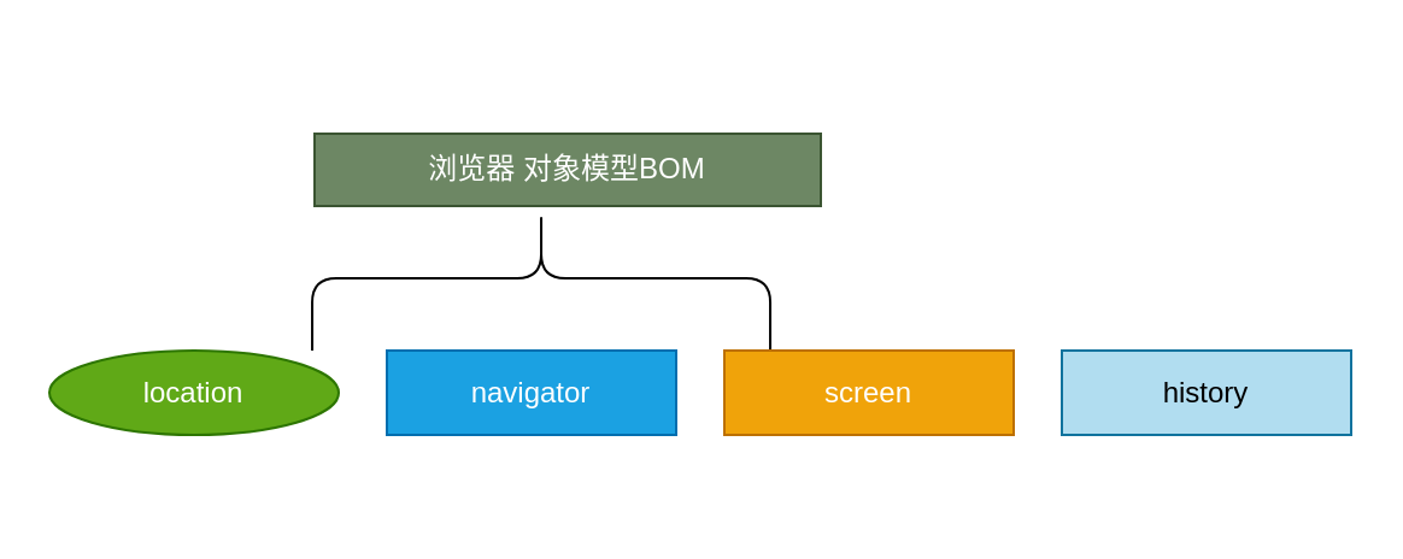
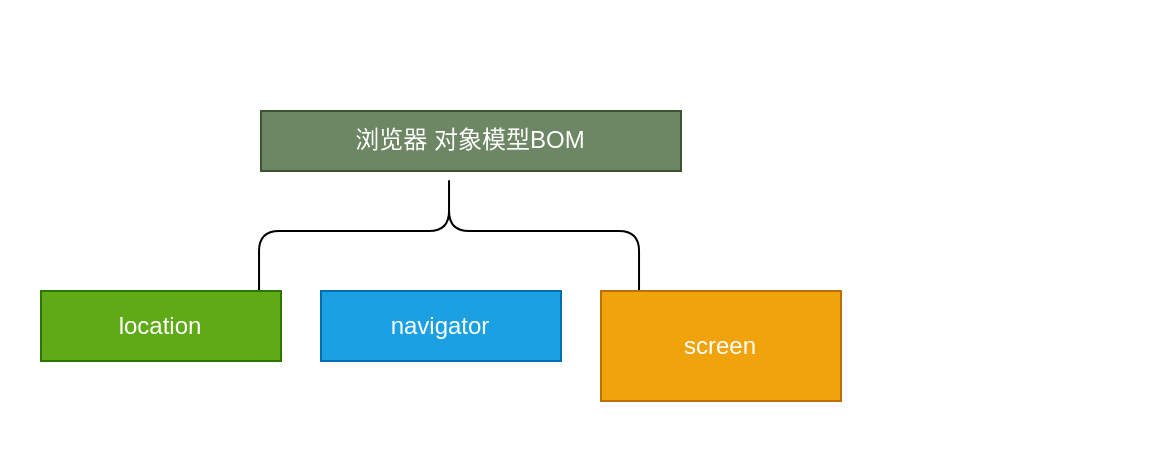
  <mxCell id="0" />
  <mxCell id="1" parent="0" />
  <mxCell id="2" value="浏览器 对象模型BOM" style="rounded=0;whiteSpace=wrap;html=1;fillColor=#6d8764;strokeColor=#3A5431;fontColor=#ffffff;" parent="1" vertex="1"><mxGeometry x="130" y="55" width="210" height="30" as="geometry" /></mxCell>
  <mxCell id="3" value="" style="shape=curlyBracket;whiteSpace=wrap;html=1;rounded=1;rotation=90;" parent="1" vertex="1"><mxGeometry x="194" y="20" width="60.04" height="190" as="geometry" /></mxCell>
- <mxCell id="4" value="location" style="ellipse;whiteSpace=wrap;html=1;fillColor=#60a917;strokeColor=#2D7600;fontColor=#ffffff;" parent="1" vertex="1"><mxGeometry x="20" y="145" width="120" height="35" as="geometry" /></mxCell>
+ <mxCell id="4" value="location" style="rounded=0;whiteSpace=wrap;html=1;fillColor=#60a917;strokeColor=#2D7600;fontColor=#ffffff;" parent="1" vertex="1"><mxGeometry x="20" y="145" width="120" height="35" as="geometry" /></mxCell>
  <mxCell id="5" value="navigator" style="rounded=0;whiteSpace=wrap;html=1;fillColor=#1ba1e2;strokeColor=#006EAF;fontColor=#ffffff;" parent="1" vertex="1"><mxGeometry x="160" y="145" width="120" height="35" as="geometry" /></mxCell>
- <mxCell id="6" value="screen" style="rounded=0;whiteSpace=wrap;html=1;fillColor=#f0a30a;strokeColor=#BD7000;fontColor=#ffffff;" parent="1" vertex="1"><mxGeometry x="300" y="145" width="120" height="35" as="geometry" /></mxCell>
- <mxCell id="7" value="history" style="rounded=0;whiteSpace=wrap;html=1;fillColor=#b1ddf0;strokeColor=#10739e;" parent="1" vertex="1"><mxGeometry x="440" y="145" width="120" height="35" as="geometry" /></mxCell>
+ <mxCell id="6" value="screen" style="rounded=0;whiteSpace=wrap;html=1;fillColor=#f0a30a;strokeColor=#BD7000;fontColor=#ffffff;" parent="1" vertex="1"><mxGeometry x="300" y="145" width="120" height="55" as="geometry" /></mxCell>
